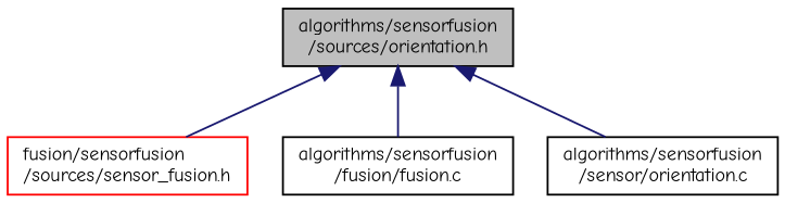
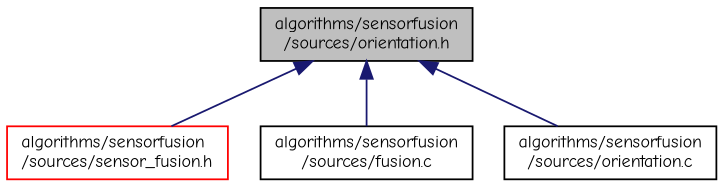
  digraph {
    fontname="Comic Neue"
    node [color=black fillcolor=white fontname="Comic Neue" fontsize=10 shape=record style=filled]
    edge [color=midnightblue dir=back fontname="Comic Neue" fontsize=10 labelfontname=Helvetica labelfontsize=10 style=solid]
    n1 [fillcolor=grey75 fontcolor=black height=0.2 label="algorithms/sensorfusion\l/sources/orientation.h" width=0.4]
-   n2 [color=red height=0.2 label="fusion/sensorfusion\l/sources/sensor_fusion.h" width=0.4]
-   n3 [height=0.2 label="algorithms/sensorfusion\l/fusion/fusion.c" width=0.4]
-   n4 [height=0.2 label="algorithms/sensorfusion\l/sensor/orientation.c" width=0.4]
+   n2 [color=red height=0.2 label="algorithms/sensorfusion\l/sources/sensor_fusion.h" width=0.4]
+   n3 [height=0.2 label="algorithms/sensorfusion\l/sources/fusion.c" width=0.4]
+   n4 [height=0.2 label="algorithms/sensorfusion\l/sources/orientation.c" width=0.4]
    n1 -> n2
    n1 -> n3
    n1 -> n4
  }
